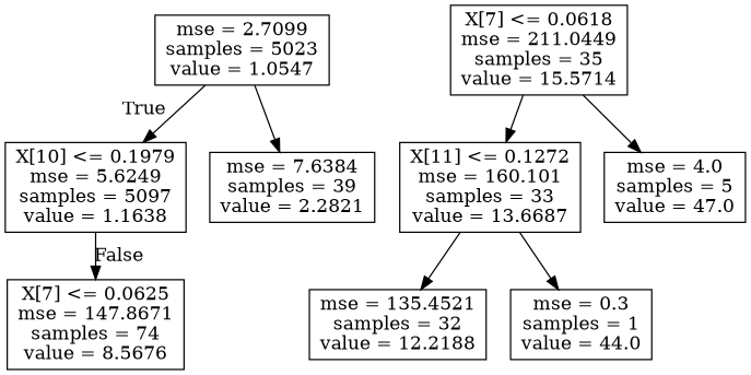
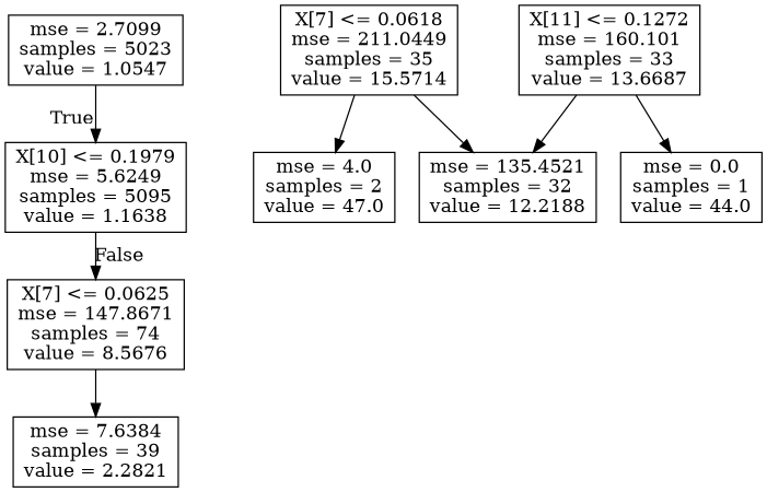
  digraph {
    node [shape=box]
-   n1 [label="X[10] <= 0.1979\nmse = 5.6249\nsamples = 5097\nvalue = 1.1638"]
+   n1 [label="X[10] <= 0.1979\nmse = 5.6249\nsamples = 5095\nvalue = 1.1638"]
    n2 [label="X[7] <= 0.0625\nmse = 147.8671\nsamples = 74\nvalue = 8.5676"]
    n3 [label="mse = 2.7099\nsamples = 5023\nvalue = 1.0547"]
    n4 [label="mse = 7.6384\nsamples = 39\nvalue = 2.2821"]
    n5 [label="X[7] <= 0.0618\nmse = 211.0449\nsamples = 35\nvalue = 15.5714"]
    n6 [label="X[11] <= 0.1272\nmse = 160.101\nsamples = 33\nvalue = 13.6687"]
-   n7 [label="mse = 4.0\nsamples = 5\nvalue = 47.0"]
+   n7 [label="mse = 4.0\nsamples = 2\nvalue = 47.0"]
    n8 [label="mse = 135.4521\nsamples = 32\nvalue = 12.2188"]
-   n9 [label="mse = 0.3\nsamples = 1\nvalue = 44.0"]
+   n9 [label="mse = 0.0\nsamples = 1\nvalue = 44.0"]
    n1 -> n2 [headlabel=False labelangle=-45 labeldistance=2.5]
-   n3 -> n4
+   n2 -> n4
    n3 -> n1 [headlabel=True labelangle=45 labeldistance=2.5]
-   n5 -> n6
+   n5 -> n8
    n5 -> n7
    n6 -> n8
    n6 -> n9
  }
